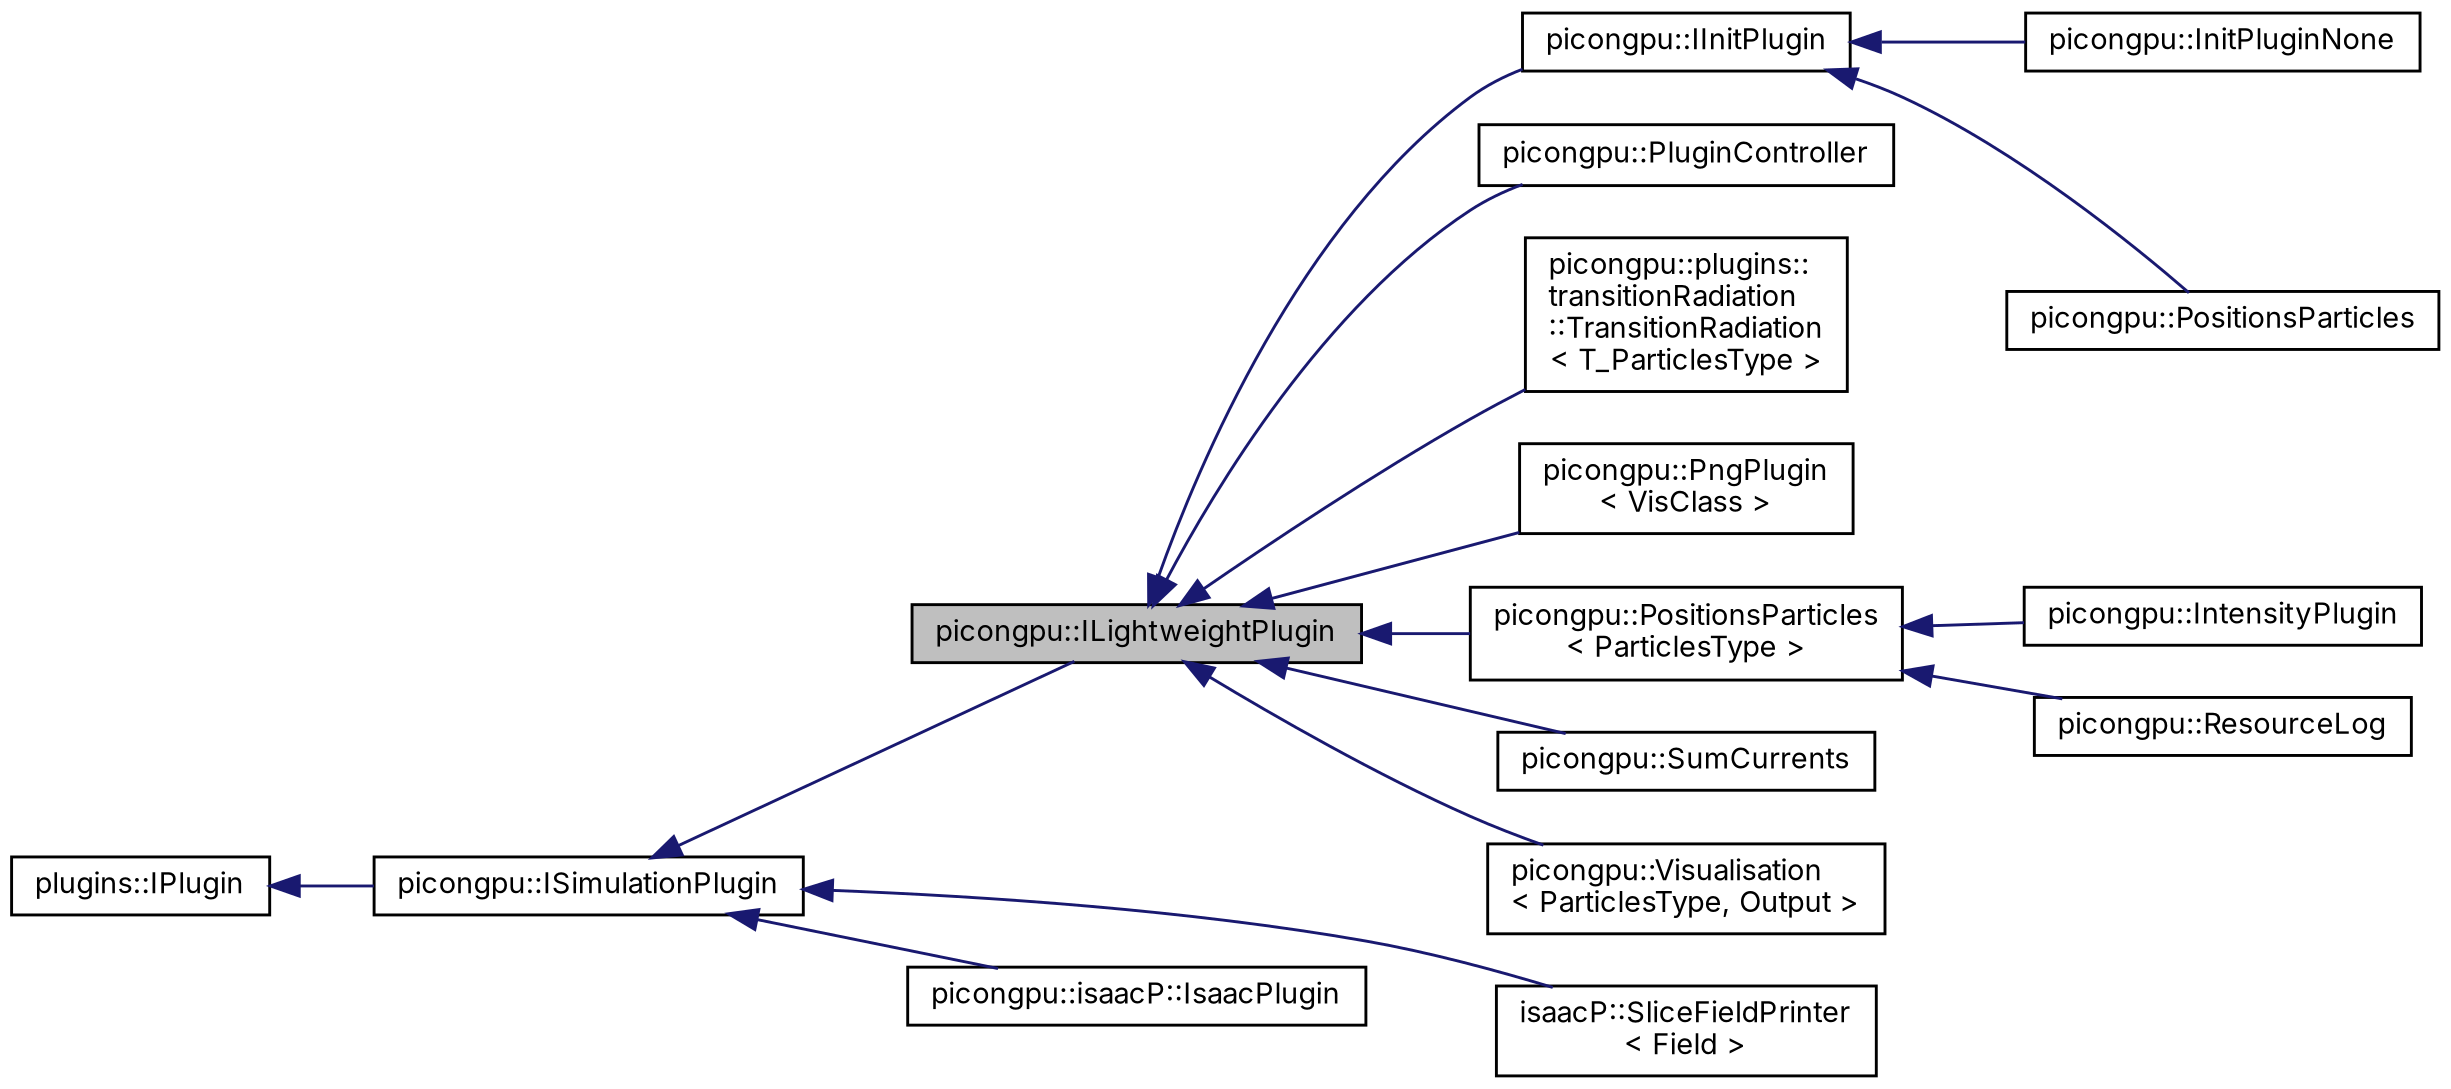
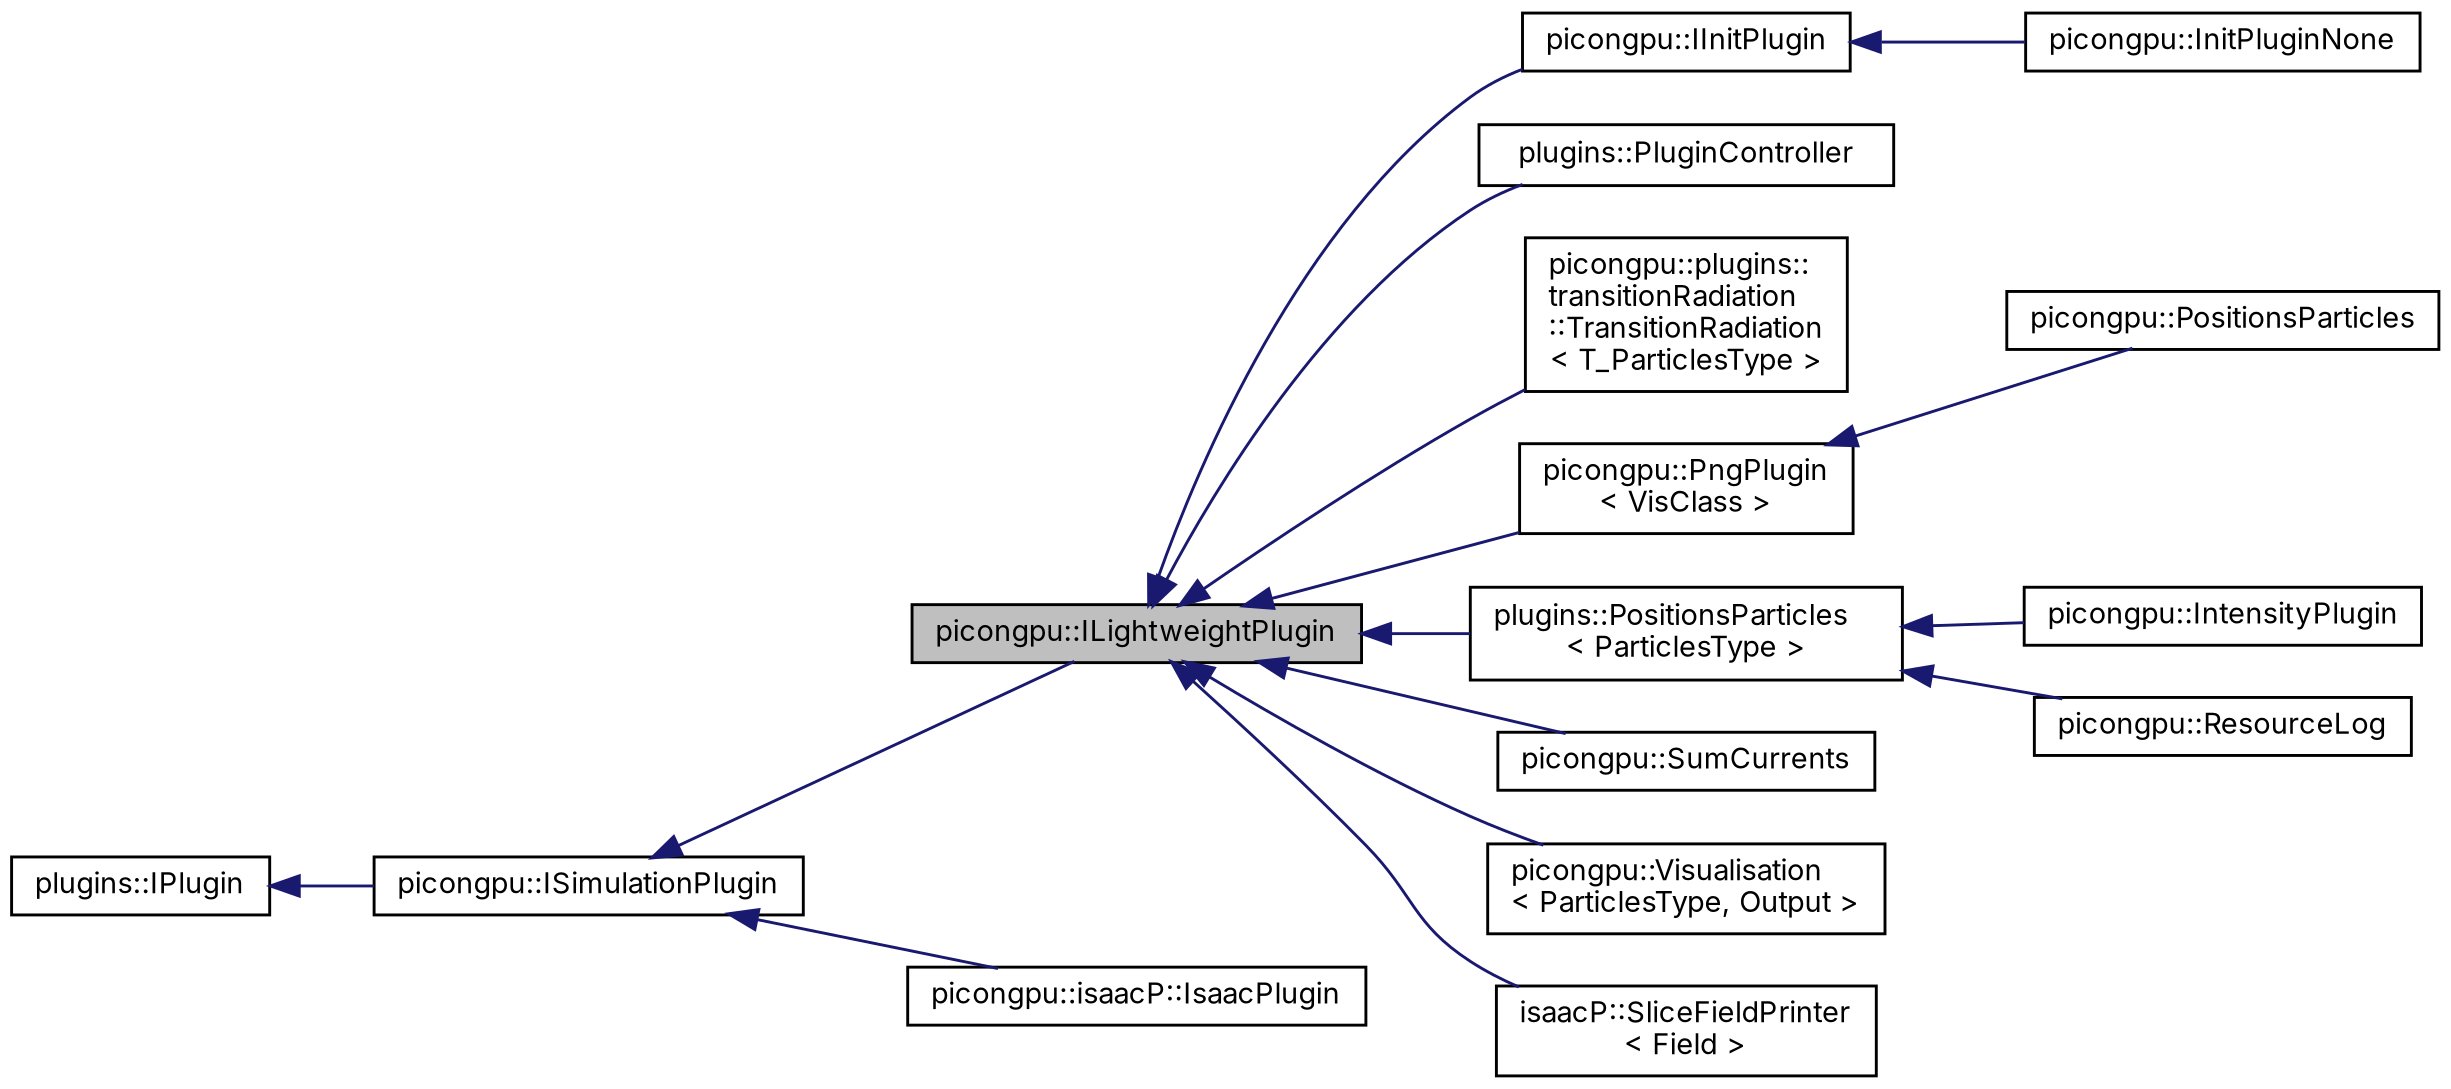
  digraph {
    fontname=Inter
    rankdir=LR
    node [color=black fillcolor=white fontname=Inter fontsize=10 shape=record style=filled]
    edge [color=midnightblue dir=back fontname=Inter fontsize=10 labelfontname=Helvetica labelfontsize=10 style=solid]
    n1 [fillcolor=grey75 fontcolor=black height=0.2 label="picongpu::ILightweightPlugin" width=0.4]
    n2 [height=0.2 label="picongpu::IInitPlugin" width=0.4]
-   n3 [height=0.2 label="picongpu::PluginController" width=0.4]
+   n3 [height=0.2 label="plugins::PluginController" width=0.4]
    n4 [height=0.2 label="picongpu::plugins::\ltransitionRadiation\l::TransitionRadiation\l\< T_ParticlesType \>" width=0.4]
    n5 [height=0.2 label="picongpu::PngPlugin\l\< VisClass \>" width=0.4]
-   n6 [height=0.2 label="picongpu::PositionsParticles\l\< ParticlesType \>" width=0.4]
+   n6 [height=0.2 label="plugins::PositionsParticles\l\< ParticlesType \>" width=0.4]
    n7 [height=0.2 label="isaacP::SliceFieldPrinter\l\< Field \>" width=0.4]
    n8 [height=0.2 label="picongpu::SumCurrents" width=0.4]
    n9 [height=0.2 label="picongpu::Visualisation\l\< ParticlesType, Output \>" width=0.4]
    n10 [height=0.2 label="picongpu::PositionsParticles" width=0.4]
    n11 [height=0.2 label="picongpu::InitPluginNone" width=0.4]
    n12 [height=0.2 label="picongpu::IntensityPlugin" width=0.4]
    n13 [height=0.2 label="picongpu::isaacP::IsaacPlugin" width=0.4]
    n14 [height=0.2 label="picongpu::ResourceLog" width=0.4]
    n15 [height=0.2 label="picongpu::ISimulationPlugin" width=0.4]
    n16 [height=0.2 label="plugins::IPlugin" width=0.4]
    n1 -> n2
    n1 -> n3
    n1 -> n4
    n1 -> n5
    n1 -> n6
-   n15 -> n7
+   n1 -> n7
    n1 -> n8
    n1 -> n9
-   n2 -> n10
+   n5 -> n10
    n2 -> n11
    n6 -> n12
    n6 -> n14
    n15 -> n1
    n15 -> n13
    n16 -> n15
  }
